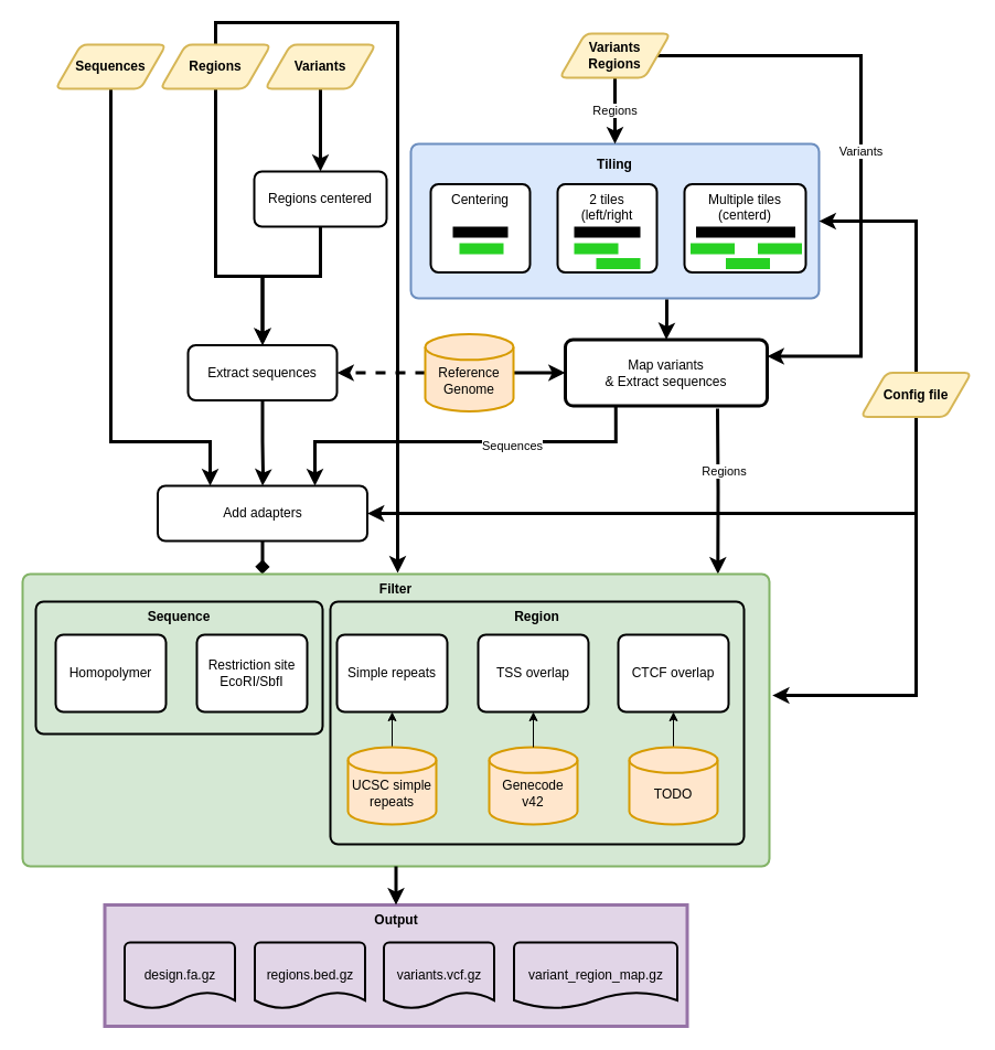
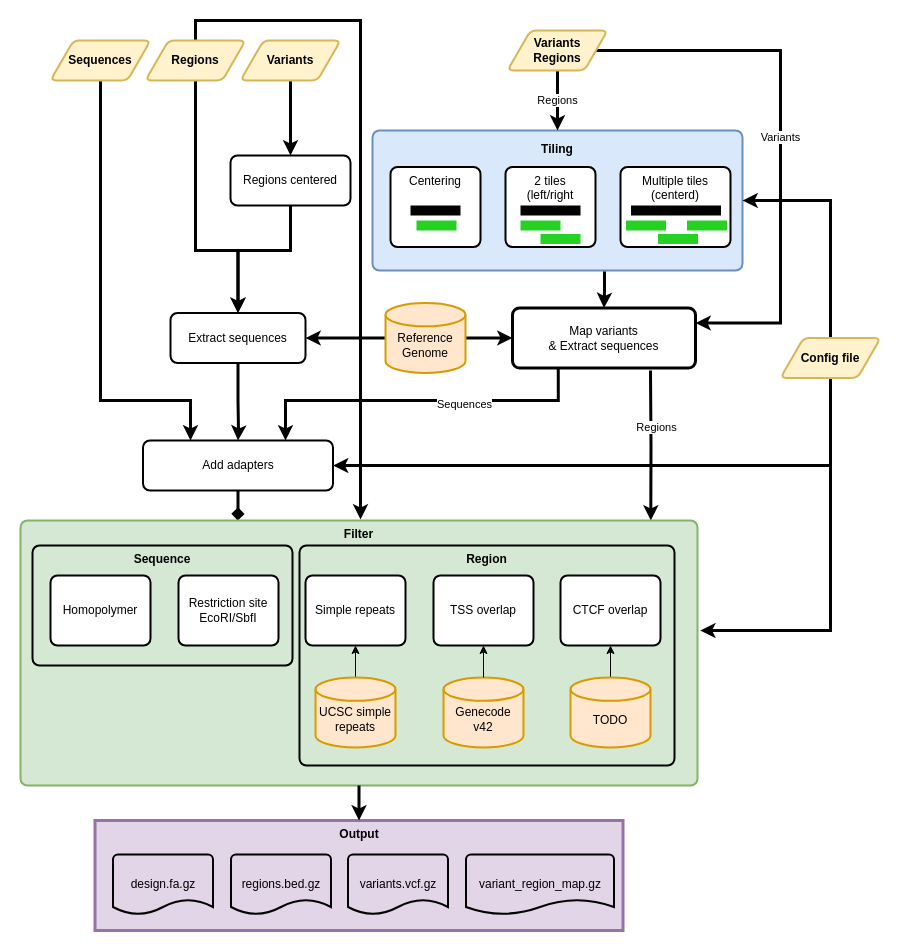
  <mxCell id="0" />
  <mxCell id="1" parent="0" />
  <mxCell id="2" value="&lt;p style=&quot;line-height: 0%;&quot;&gt;Tiling&lt;/p&gt;" style="rounded=1;whiteSpace=wrap;html=1;absoluteArcSize=1;arcSize=14;strokeWidth=2;glass=0;fillColor=#dae8fc;horizontal=1;verticalAlign=top;strokeColor=#6c8ebf;fontStyle=1" parent="1" vertex="1"><mxGeometry x="372" y="130" width="370" height="140" as="geometry" /></mxCell>
  <mxCell id="3" style="edgeStyle=orthogonalEdgeStyle;rounded=0;jumpSize=6;orthogonalLoop=1;jettySize=auto;html=1;exitX=0.5;exitY=1;exitDx=0;exitDy=0;entryX=0.25;entryY=0;entryDx=0;entryDy=0;shadow=0;strokeWidth=3;" parent="1" source="4" target="37" edge="1"><mxGeometry relative="1" as="geometry"><Array as="points"><mxPoint x="100" y="400" /><mxPoint x="190" y="400" /></Array></mxGeometry></mxCell>
  <mxCell id="4" value="Sequences" style="shape=parallelogram;html=1;strokeWidth=2;perimeter=parallelogramPerimeter;whiteSpace=wrap;rounded=1;arcSize=12;size=0.23;fillColor=#fff2cc;strokeColor=#d6b656;fontStyle=1" parent="1" vertex="1"><mxGeometry x="50" y="40" width="100" height="40" as="geometry" /></mxCell>
  <mxCell id="5" style="edgeStyle=orthogonalEdgeStyle;rounded=0;jumpSize=6;orthogonalLoop=1;jettySize=auto;html=1;exitX=0.5;exitY=1;exitDx=0;exitDy=0;entryX=0.5;entryY=0;entryDx=0;entryDy=0;shadow=0;strokeWidth=3;" parent="1" source="7" target="19" edge="1"><mxGeometry relative="1" as="geometry"><Array as="points"><mxPoint x="195" y="250" /><mxPoint x="238" y="250" /></Array></mxGeometry></mxCell>
  <mxCell id="6" style="edgeStyle=orthogonalEdgeStyle;rounded=0;orthogonalLoop=1;jettySize=auto;html=1;exitX=0.5;exitY=0;exitDx=0;exitDy=0;strokeWidth=3;" edge="1" parent="1" source="7"><mxGeometry relative="1" as="geometry"><mxPoint x="360" y="519" as="targetPoint" /><Array as="points"><mxPoint x="195" y="20" /><mxPoint x="360" y="20" /><mxPoint x="360" y="519" /></Array></mxGeometry></mxCell>
  <mxCell id="7" value="Regions" style="shape=parallelogram;html=1;strokeWidth=2;perimeter=parallelogramPerimeter;whiteSpace=wrap;rounded=1;arcSize=12;size=0.23;fillColor=#fff2cc;strokeColor=#d6b656;fontStyle=1" parent="1" vertex="1"><mxGeometry x="145" y="40" width="100" height="40" as="geometry" /></mxCell>
  <mxCell id="8" style="edgeStyle=orthogonalEdgeStyle;rounded=0;orthogonalLoop=1;jettySize=auto;html=1;entryX=0.5;entryY=0;entryDx=0;entryDy=0;strokeWidth=3;" parent="1" source="9" target="17" edge="1"><mxGeometry relative="1" as="geometry" /></mxCell>
  <mxCell id="9" value="Variants" style="shape=parallelogram;html=1;strokeWidth=2;perimeter=parallelogramPerimeter;whiteSpace=wrap;rounded=1;arcSize=12;size=0.23;fillColor=#fff2cc;strokeColor=#d6b656;fontStyle=1" parent="1" vertex="1"><mxGeometry x="240" y="40" width="100" height="40" as="geometry" /></mxCell>
  <mxCell id="10" value="Regions" style="edgeStyle=orthogonalEdgeStyle;rounded=0;orthogonalLoop=1;jettySize=auto;html=1;exitX=0.5;exitY=1;exitDx=0;exitDy=0;entryX=0.5;entryY=0;entryDx=0;entryDy=0;strokeWidth=3;" parent="1" source="12" target="2" edge="1"><mxGeometry relative="1" as="geometry" /></mxCell>
  <mxCell id="11" value="Variants" style="edgeStyle=orthogonalEdgeStyle;rounded=0;orthogonalLoop=1;jettySize=auto;html=1;exitX=1;exitY=0.5;exitDx=0;exitDy=0;entryX=1;entryY=0.25;entryDx=0;entryDy=0;shadow=0;jumpSize=6;strokeWidth=3;" parent="1" source="12" target="24" edge="1"><mxGeometry relative="1" as="geometry"><Array as="points"><mxPoint x="780" y="50" /><mxPoint x="780" y="323" /><mxPoint x="695" y="323" /></Array></mxGeometry></mxCell>
  <mxCell id="12" value="Variants&lt;br&gt;Regions" style="shape=parallelogram;html=1;strokeWidth=2;perimeter=parallelogramPerimeter;whiteSpace=wrap;rounded=1;arcSize=12;size=0.23;fillColor=#fff2cc;strokeColor=#d6b656;fontStyle=1" parent="1" vertex="1"><mxGeometry x="507" width="100" height="40" as="geometry" y="30" /></mxCell>
  <mxCell id="13" value="" style="edgeStyle=orthogonalEdgeStyle;rounded=0;jumpSize=6;orthogonalLoop=1;jettySize=auto;html=1;shadow=0;strokeWidth=3;" parent="1" source="15" target="24" edge="1"><mxGeometry relative="1" as="geometry" /></mxCell>
- <mxCell id="14" value="" style="edgeStyle=orthogonalEdgeStyle;rounded=0;jumpSize=6;orthogonalLoop=1;jettySize=auto;html=1;shadow=0;strokeWidth=3;dashed=1;" parent="1" source="15" target="19" edge="1"><mxGeometry relative="1" as="geometry" /></mxCell>
+ <mxCell id="14" value="" style="edgeStyle=orthogonalEdgeStyle;rounded=0;jumpSize=6;orthogonalLoop=1;jettySize=auto;html=1;shadow=0;strokeWidth=3;" parent="1" source="15" target="19" edge="1"><mxGeometry relative="1" as="geometry" /></mxCell>
  <mxCell id="15" value="&lt;div&gt;&lt;br&gt;&lt;/div&gt;&lt;div&gt;Reference Genome&lt;/div&gt;" style="strokeWidth=2;html=1;shape=mxgraph.flowchart.database;whiteSpace=wrap;fillColor=#ffe6cc;strokeColor=#d79b00;" parent="1" vertex="1"><mxGeometry x="385" y="302.5" width="80" height="70" as="geometry" /></mxCell>
  <mxCell id="16" value="" style="edgeStyle=orthogonalEdgeStyle;rounded=0;jumpSize=6;orthogonalLoop=1;jettySize=auto;html=1;shadow=0;strokeWidth=3;entryX=0.5;entryY=0;entryDx=0;entryDy=0;exitX=0.5;exitY=1;exitDx=0;exitDy=0;" parent="1" source="17" target="19" edge="1"><mxGeometry relative="1" as="geometry"><Array as="points"><mxPoint x="290" y="250" /><mxPoint x="238" y="250" /></Array></mxGeometry></mxCell>
  <mxCell id="17" value="Regions centered" style="rounded=1;whiteSpace=wrap;html=1;absoluteArcSize=1;arcSize=14;strokeWidth=2;glass=0;fillColor=none;" parent="1" vertex="1"><mxGeometry x="230" y="155" width="120" height="50" as="geometry" /></mxCell>
  <mxCell id="18" style="edgeStyle=orthogonalEdgeStyle;rounded=0;jumpSize=6;orthogonalLoop=1;jettySize=auto;html=1;exitX=0.5;exitY=1;exitDx=0;exitDy=0;shadow=0;strokeWidth=3;entryX=0.5;entryY=0;entryDx=0;entryDy=0;" parent="1" source="19" edge="1" target="37"><mxGeometry relative="1" as="geometry"><mxPoint x="350" y="440" as="targetPoint" /><Array as="points"><mxPoint x="238" y="400" /><mxPoint x="238" y="400" /><mxPoint x="238" y="430" /><mxPoint x="238" y="430" /></Array></mxGeometry></mxCell>
  <mxCell id="19" value="Extract sequences" style="rounded=1;whiteSpace=wrap;html=1;absoluteArcSize=1;arcSize=14;strokeWidth=2;glass=0;fillColor=none;" parent="1" vertex="1"><mxGeometry x="170" y="312.5" width="135" height="50" as="geometry" /></mxCell>
  <mxCell id="20" style="edgeStyle=orthogonalEdgeStyle;rounded=0;jumpSize=6;orthogonalLoop=1;jettySize=auto;html=1;exitX=0.25;exitY=1;exitDx=0;exitDy=0;shadow=0;strokeWidth=3;entryX=0.75;entryY=0;entryDx=0;entryDy=0;" parent="1" source="24" edge="1" target="37"><mxGeometry relative="1" as="geometry"><mxPoint x="350" y="440" as="targetPoint" /><Array as="points"><mxPoint x="558" y="400" /><mxPoint x="285" y="400" /></Array></mxGeometry></mxCell>
  <mxCell id="21" value="Sequences" style="edgeLabel;html=1;align=center;verticalAlign=middle;resizable=0;points=[];" vertex="1" connectable="0" parent="20"><mxGeometry x="-0.263" y="3" relative="1" as="geometry"><mxPoint as="offset" /></mxGeometry></mxCell>
  <mxCell id="22" style="edgeStyle=orthogonalEdgeStyle;rounded=0;orthogonalLoop=1;jettySize=auto;html=1;strokeWidth=3;entryX=0.931;entryY=0;entryDx=0;entryDy=0;entryPerimeter=0;" edge="1" parent="1" target="58"><mxGeometry relative="1" as="geometry"><mxPoint x="650" y="370" as="sourcePoint" /><mxPoint x="620" y="480" as="targetPoint" /><Array as="points" /></mxGeometry></mxCell>
  <mxCell id="23" value="&lt;div&gt;Regions&lt;/div&gt;" style="edgeLabel;html=1;align=center;verticalAlign=middle;resizable=0;points=[];" vertex="1" connectable="0" parent="22"><mxGeometry x="-0.24" y="5" relative="1" as="geometry"><mxPoint as="offset" /></mxGeometry></mxCell>
  <mxCell id="24" value="Map variants&lt;br&gt;&amp;amp; Extract sequences" style="rounded=1;whiteSpace=wrap;html=1;absoluteArcSize=1;arcSize=14;strokeWidth=3;fillColor=none;" parent="1" vertex="1"><mxGeometry x="512" y="307.5" width="183" height="60" as="geometry" /></mxCell>
  <mxCell id="25" value="" style="edgeStyle=orthogonalEdgeStyle;rounded=0;jumpSize=6;orthogonalLoop=1;jettySize=auto;html=1;shadow=0;strokeWidth=3;exitX=0.627;exitY=1.007;exitDx=0;exitDy=0;exitPerimeter=0;" parent="1" source="2" target="24" edge="1"><mxGeometry relative="1" as="geometry"><mxPoint x="630" y="290" as="sourcePoint" /></mxGeometry></mxCell>
  <mxCell id="26" value="" style="group" parent="1" vertex="1" connectable="0"><mxGeometry x="94.5" y="820" width="528" height="110" as="geometry" /></mxCell>
  <mxCell id="27" value="Output" style="rounded=0;whiteSpace=wrap;html=1;strokeColor=#9673a6;strokeWidth=3;fillColor=#e1d5e7;verticalAlign=top;fontStyle=1" parent="26" vertex="1"><mxGeometry width="528" height="110" as="geometry" /></mxCell>
  <mxCell id="28" value="design.fa.gz" style="strokeWidth=2;html=1;shape=mxgraph.flowchart.document2;whiteSpace=wrap;size=0.25;strokeColor=#000000;fillColor=none;" parent="26" vertex="1"><mxGeometry x="18" y="34" width="100" height="60" as="geometry" /></mxCell>
  <mxCell id="29" value="regions.bed.gz" style="strokeWidth=2;html=1;shape=mxgraph.flowchart.document2;whiteSpace=wrap;size=0.25;strokeColor=#000000;fillColor=none;" parent="26" vertex="1"><mxGeometry x="136" y="34" width="100" height="60" as="geometry" /></mxCell>
  <mxCell id="30" value="variants.vcf.gz" style="strokeWidth=2;html=1;shape=mxgraph.flowchart.document2;whiteSpace=wrap;size=0.25;strokeColor=#000000;fillColor=none;" parent="26" vertex="1"><mxGeometry x="253" y="34" width="100" height="60" as="geometry" /></mxCell>
  <mxCell id="31" value="variant_region_map.gz" style="strokeWidth=2;html=1;shape=mxgraph.flowchart.document2;whiteSpace=wrap;size=0.25;strokeColor=#000000;fillColor=none;" parent="26" vertex="1"><mxGeometry x="371" y="34" width="148" height="60" as="geometry" /></mxCell>
  <mxCell id="32" style="edgeStyle=orthogonalEdgeStyle;rounded=0;jumpSize=6;orthogonalLoop=1;jettySize=auto;html=1;exitX=0.5;exitY=1;exitDx=0;exitDy=0;entryX=1.004;entryY=0.415;entryDx=0;entryDy=0;entryPerimeter=0;shadow=0;strokeWidth=3;" parent="1" source="35" target="58" edge="1"><mxGeometry relative="1" as="geometry"><Array as="points"><mxPoint x="830" y="630" /></Array></mxGeometry></mxCell>
  <mxCell id="33" style="edgeStyle=orthogonalEdgeStyle;rounded=0;jumpSize=6;orthogonalLoop=1;jettySize=auto;html=1;exitX=0.5;exitY=0;exitDx=0;exitDy=0;entryX=1;entryY=0.5;entryDx=0;entryDy=0;shadow=0;strokeWidth=3;" parent="1" source="35" target="2" edge="1"><mxGeometry relative="1" as="geometry" /></mxCell>
  <mxCell id="34" style="edgeStyle=orthogonalEdgeStyle;rounded=0;jumpSize=6;orthogonalLoop=1;jettySize=auto;html=1;exitX=0.5;exitY=1;exitDx=0;exitDy=0;entryX=1;entryY=0.5;entryDx=0;entryDy=0;shadow=0;strokeWidth=3;" parent="1" source="35" target="37" edge="1"><mxGeometry relative="1" as="geometry" /></mxCell>
  <mxCell id="35" value="Config file" style="shape=parallelogram;html=1;strokeWidth=2;perimeter=parallelogramPerimeter;whiteSpace=wrap;rounded=1;arcSize=12;size=0.23;fillColor=#fff2cc;strokeColor=#d6b656;fontStyle=1" parent="1" vertex="1"><mxGeometry x="780" y="337.5" width="100" height="40" as="geometry" /></mxCell>
  <mxCell id="36" value="" style="edgeStyle=orthogonalEdgeStyle;rounded=0;orthogonalLoop=1;jettySize=auto;html=1;entryX=0.321;entryY=0;entryDx=0;entryDy=0;entryPerimeter=0;strokeWidth=3;endArrow=diamond;" edge="1" parent="1" source="37" target="58"><mxGeometry relative="1" as="geometry" /></mxCell>
  <mxCell id="37" value="Add adapters" style="rounded=1;whiteSpace=wrap;html=1;absoluteArcSize=1;arcSize=14;strokeWidth=2;glass=0;fillColor=none;" parent="1" vertex="1"><mxGeometry x="142.5" y="440" width="190" height="50" as="geometry" /></mxCell>
  <mxCell id="38" value="" style="group" parent="1" vertex="1" connectable="0"><mxGeometry x="620" y="166.5" width="110" height="80" as="geometry" /></mxCell>
  <mxCell id="39" value="Multiple tiles&lt;br&gt;(centerd)" style="rounded=1;whiteSpace=wrap;html=1;absoluteArcSize=1;arcSize=14;strokeWidth=2;align=center;verticalAlign=top;" parent="38" vertex="1"><mxGeometry width="110" height="80" as="geometry" /></mxCell>
  <mxCell id="40" value="" style="group" parent="38" vertex="1" connectable="0"><mxGeometry x="5.5" y="38.5" width="101" height="38.5" as="geometry" /></mxCell>
  <mxCell id="41" value="" style="rounded=0;whiteSpace=wrap;html=1;strokeColor=none;strokeWidth=3;fillColor=#000000;" parent="40" vertex="1"><mxGeometry x="5" width="90" height="10" as="geometry" /></mxCell>
  <mxCell id="42" value="" style="rounded=0;whiteSpace=wrap;html=1;strokeColor=none;strokeWidth=3;fillColor=#27d123;" parent="40" vertex="1"><mxGeometry y="15" width="40" height="10" as="geometry" /></mxCell>
  <mxCell id="43" value="" style="rounded=0;whiteSpace=wrap;html=1;strokeColor=none;strokeWidth=3;fillColor=#27d123;" parent="40" vertex="1"><mxGeometry x="61" y="15" width="40" height="10" as="geometry" /></mxCell>
  <mxCell id="44" value="" style="rounded=0;whiteSpace=wrap;html=1;strokeColor=none;strokeWidth=3;fillColor=#27d123;" parent="40" vertex="1"><mxGeometry x="32" y="28.5" width="40" height="10" as="geometry" /></mxCell>
  <mxCell id="45" value="" style="group" parent="1" vertex="1" connectable="0"><mxGeometry x="505" y="166.5" width="90" height="80" as="geometry" /></mxCell>
  <mxCell id="46" value="&lt;div&gt;2 tiles&lt;/div&gt;&lt;div&gt;(left/right&lt;br&gt;&lt;/div&gt;" style="rounded=1;whiteSpace=wrap;html=1;absoluteArcSize=1;arcSize=14;strokeWidth=2;align=center;verticalAlign=top;" parent="45" vertex="1"><mxGeometry width="90" height="80" as="geometry" /></mxCell>
  <mxCell id="47" value="" style="group" parent="45" vertex="1" connectable="0"><mxGeometry x="15" y="38.5" width="60" height="38.5" as="geometry" /></mxCell>
  <mxCell id="48" value="" style="rounded=0;whiteSpace=wrap;html=1;strokeColor=none;strokeWidth=3;fillColor=#000000;" parent="47" vertex="1"><mxGeometry width="60" height="10" as="geometry" /></mxCell>
  <mxCell id="49" value="" style="rounded=0;whiteSpace=wrap;html=1;strokeColor=none;strokeWidth=3;fillColor=#27d123;" parent="47" vertex="1"><mxGeometry y="15" width="40" height="10" as="geometry" /></mxCell>
  <mxCell id="50" value="" style="rounded=0;whiteSpace=wrap;html=1;strokeColor=none;strokeWidth=3;fillColor=#27d123;" parent="47" vertex="1"><mxGeometry x="20" y="28.5" width="40" height="10" as="geometry" /></mxCell>
  <mxCell id="51" value="" style="group" parent="1" vertex="1" connectable="0"><mxGeometry x="390" y="166.5" width="90" height="80" as="geometry" /></mxCell>
  <mxCell id="52" value="&lt;div align=&quot;center&quot;&gt;Centering&lt;/div&gt;" style="rounded=1;whiteSpace=wrap;html=1;absoluteArcSize=1;arcSize=14;strokeWidth=2;align=center;verticalAlign=top;" parent="51" vertex="1"><mxGeometry width="90" height="80" as="geometry" /></mxCell>
  <mxCell id="53" value="" style="group" parent="51" vertex="1" connectable="0"><mxGeometry x="20" y="38.5" width="50" height="25" as="geometry" /></mxCell>
  <mxCell id="54" value="" style="group" parent="53" vertex="1" connectable="0"><mxGeometry width="50" height="25" as="geometry" /></mxCell>
  <mxCell id="55" value="" style="rounded=0;whiteSpace=wrap;html=1;strokeColor=none;strokeWidth=3;fillColor=#000000;" parent="54" vertex="1"><mxGeometry width="50" height="10" as="geometry" /></mxCell>
  <mxCell id="56" value="" style="rounded=0;whiteSpace=wrap;html=1;strokeColor=none;strokeWidth=3;fillColor=#27d123;" parent="54" vertex="1"><mxGeometry x="6" y="15" width="40" height="10" as="geometry" /></mxCell>
  <mxCell id="57" value="" style="group" vertex="1" connectable="0" parent="1"><mxGeometry x="20" y="520" width="677" height="265" as="geometry" /></mxCell>
  <mxCell id="58" value="Filter" style="rounded=1;whiteSpace=wrap;html=1;absoluteArcSize=1;arcSize=14;strokeWidth=2;glass=0;fillColor=#d5e8d4;verticalAlign=top;strokeColor=#82b366;fontStyle=1" parent="57" vertex="1"><mxGeometry width="677" height="265" as="geometry" /></mxCell>
  <mxCell id="59" value="Sequence" style="rounded=1;whiteSpace=wrap;html=1;absoluteArcSize=1;arcSize=14;strokeWidth=2;fillColor=none;verticalAlign=top;fontStyle=1" parent="57" vertex="1"><mxGeometry x="12" y="25" width="260" height="120" as="geometry" /></mxCell>
  <mxCell id="60" value="Region" style="rounded=1;whiteSpace=wrap;html=1;absoluteArcSize=1;arcSize=14;strokeWidth=2;fillColor=none;verticalAlign=top;fontStyle=1" parent="57" vertex="1"><mxGeometry x="279" y="25" width="375" height="220" as="geometry" /></mxCell>
  <mxCell id="61" value="&lt;br&gt;&lt;div&gt;Genecode&lt;/div&gt;v42" style="strokeWidth=2;html=1;shape=mxgraph.flowchart.database;whiteSpace=wrap;fillColor=#ffe6cc;strokeColor=#d79b00;" parent="57" vertex="1"><mxGeometry x="423" y="157" width="80" height="70" as="geometry" /></mxCell>
  <mxCell id="62" value="CTCF overlap" style="rounded=1;whiteSpace=wrap;html=1;absoluteArcSize=1;arcSize=14;strokeWidth=2;glass=0;" parent="57" vertex="1"><mxGeometry x="540" y="55" width="100" height="70" as="geometry" /></mxCell>
  <mxCell id="63" value="Homopolymer" style="rounded=1;whiteSpace=wrap;html=1;absoluteArcSize=1;arcSize=14;strokeWidth=2;glass=0;" parent="57" vertex="1"><mxGeometry x="30" y="55" width="100" height="70" as="geometry" /></mxCell>
  <mxCell id="64" value="Restriction site&lt;br&gt;EcoRI/SbfI " style="rounded=1;whiteSpace=wrap;html=1;absoluteArcSize=1;arcSize=14;strokeWidth=2;glass=0;" parent="57" vertex="1"><mxGeometry x="158" y="55" width="100" height="70" as="geometry" /></mxCell>
  <mxCell id="65" value="Simple repeats" style="rounded=1;whiteSpace=wrap;html=1;absoluteArcSize=1;arcSize=14;strokeWidth=2;glass=0;" parent="57" vertex="1"><mxGeometry x="285" y="55" width="100" height="70" as="geometry" /></mxCell>
  <mxCell id="66" value="TSS overlap" style="rounded=1;whiteSpace=wrap;html=1;absoluteArcSize=1;arcSize=14;strokeWidth=2;glass=0;" parent="57" vertex="1"><mxGeometry x="413" y="55" width="100" height="70" as="geometry" /></mxCell>
  <mxCell id="67" value="" style="edgeStyle=orthogonalEdgeStyle;rounded=0;orthogonalLoop=1;jettySize=auto;html=1;" parent="57" source="61" target="66" edge="1"><mxGeometry relative="1" as="geometry" /></mxCell>
  <mxCell id="68" value="" style="edgeStyle=orthogonalEdgeStyle;rounded=0;orthogonalLoop=1;jettySize=auto;html=1;" parent="57" source="69" target="62" edge="1"><mxGeometry relative="1" as="geometry" /></mxCell>
  <mxCell id="69" value="&lt;div&gt;&lt;br&gt;&lt;/div&gt;&lt;div&gt;TODO&lt;/div&gt;" style="strokeWidth=2;html=1;shape=mxgraph.flowchart.database;whiteSpace=wrap;fillColor=#ffe6cc;strokeColor=#d79b00;" parent="57" vertex="1"><mxGeometry x="550" y="157" width="80" height="70" as="geometry" /></mxCell>
  <mxCell id="70" style="edgeStyle=orthogonalEdgeStyle;rounded=0;orthogonalLoop=1;jettySize=auto;html=1;entryX=0.5;entryY=1;entryDx=0;entryDy=0;" parent="57" source="71" target="65" edge="1"><mxGeometry relative="1" as="geometry"><mxPoint x="370" y="135" as="targetPoint" /></mxGeometry></mxCell>
  <mxCell id="71" value="&lt;div&gt;&lt;br&gt;&lt;/div&gt;&lt;div&gt;UCSC simple repeats&lt;/div&gt;" style="strokeWidth=2;html=1;shape=mxgraph.flowchart.database;whiteSpace=wrap;fillColor=#ffe6cc;strokeColor=#d79b00;" parent="57" vertex="1"><mxGeometry x="295" y="157" width="80" height="70" as="geometry" /></mxCell>
  <mxCell id="72" style="edgeStyle=orthogonalEdgeStyle;rounded=0;orthogonalLoop=1;jettySize=auto;html=1;exitX=0.5;exitY=1;exitDx=0;exitDy=0;strokeWidth=3;" edge="1" parent="1" source="58" target="27"><mxGeometry relative="1" as="geometry" /></mxCell>
